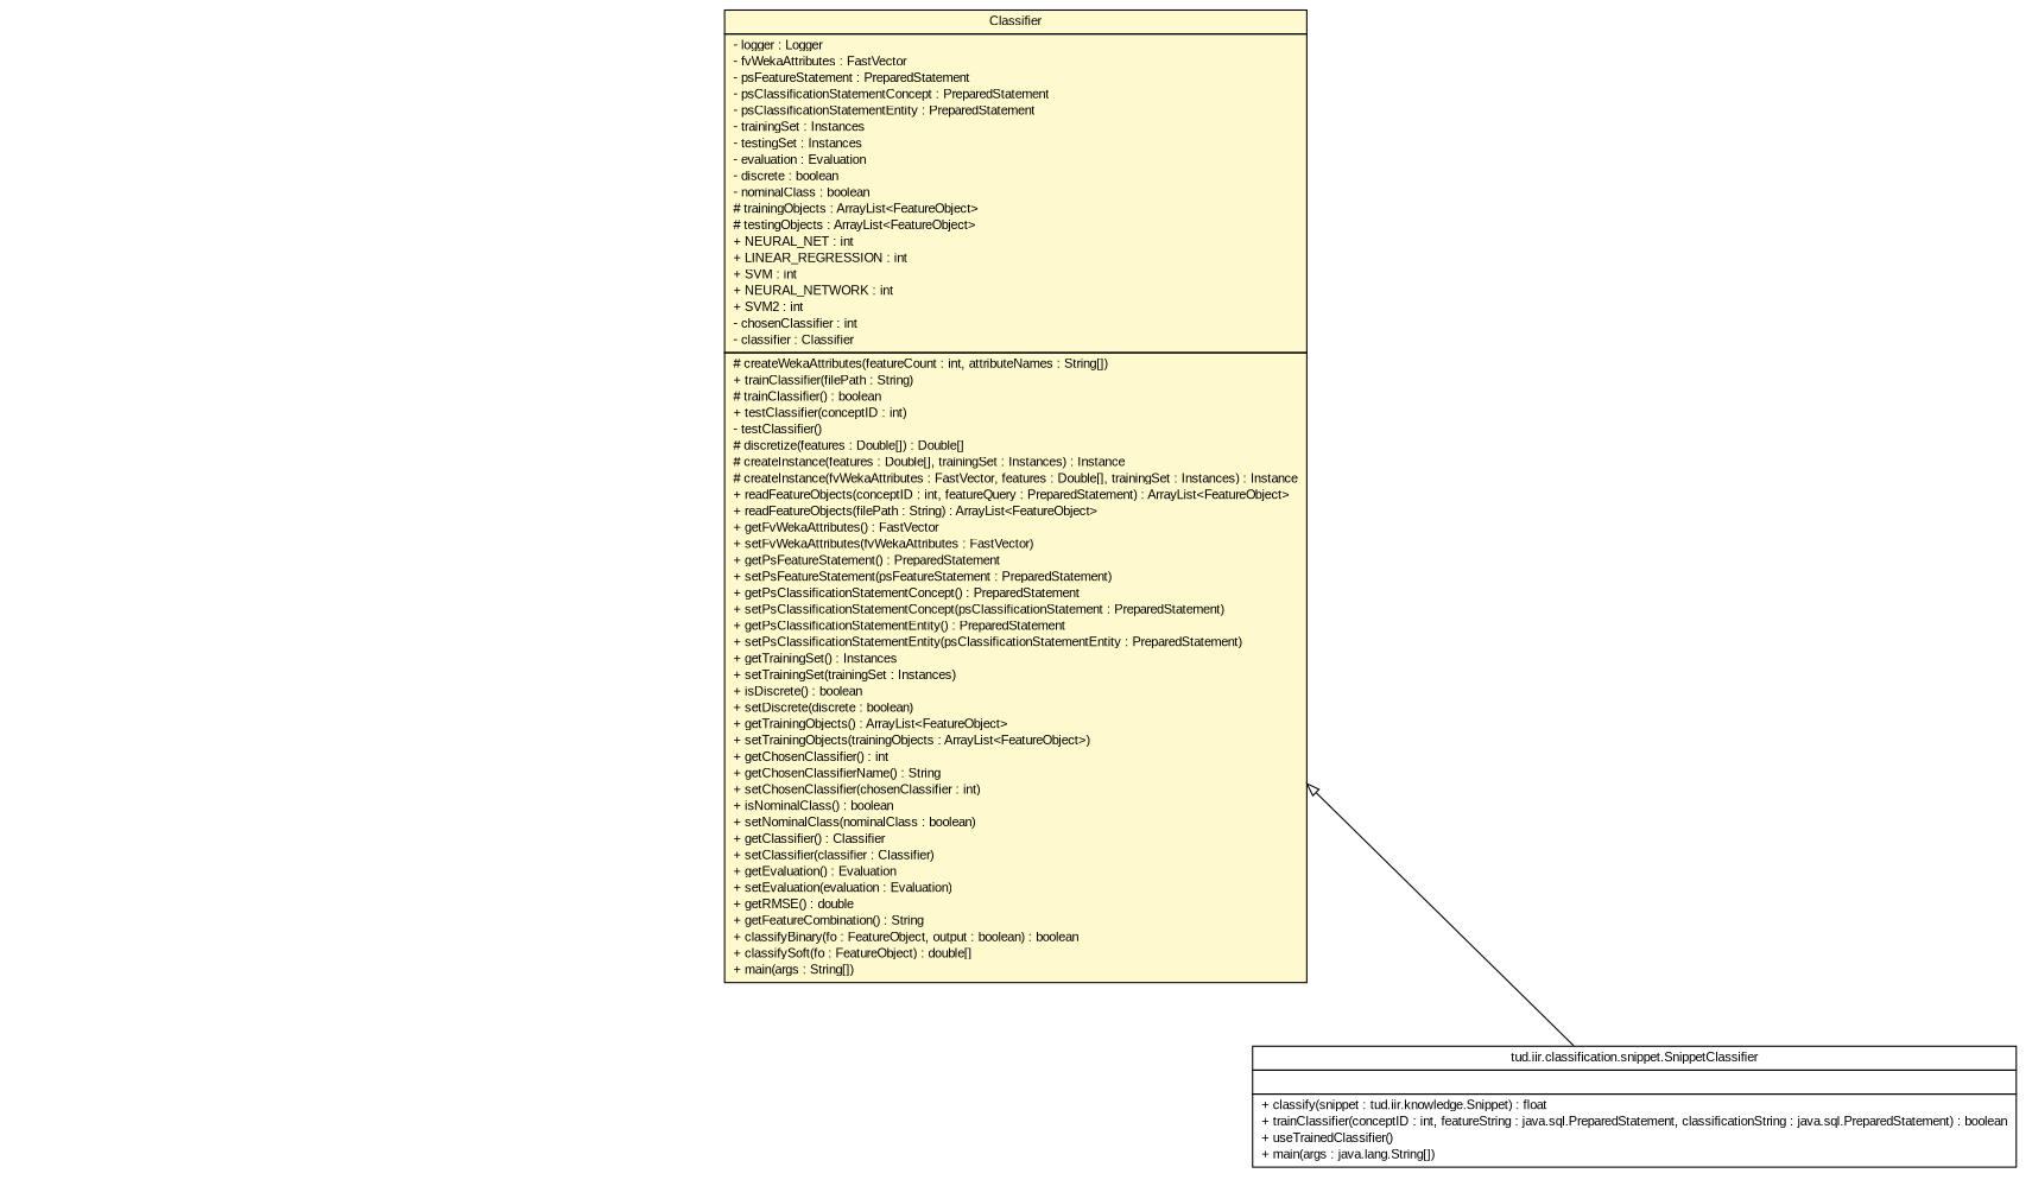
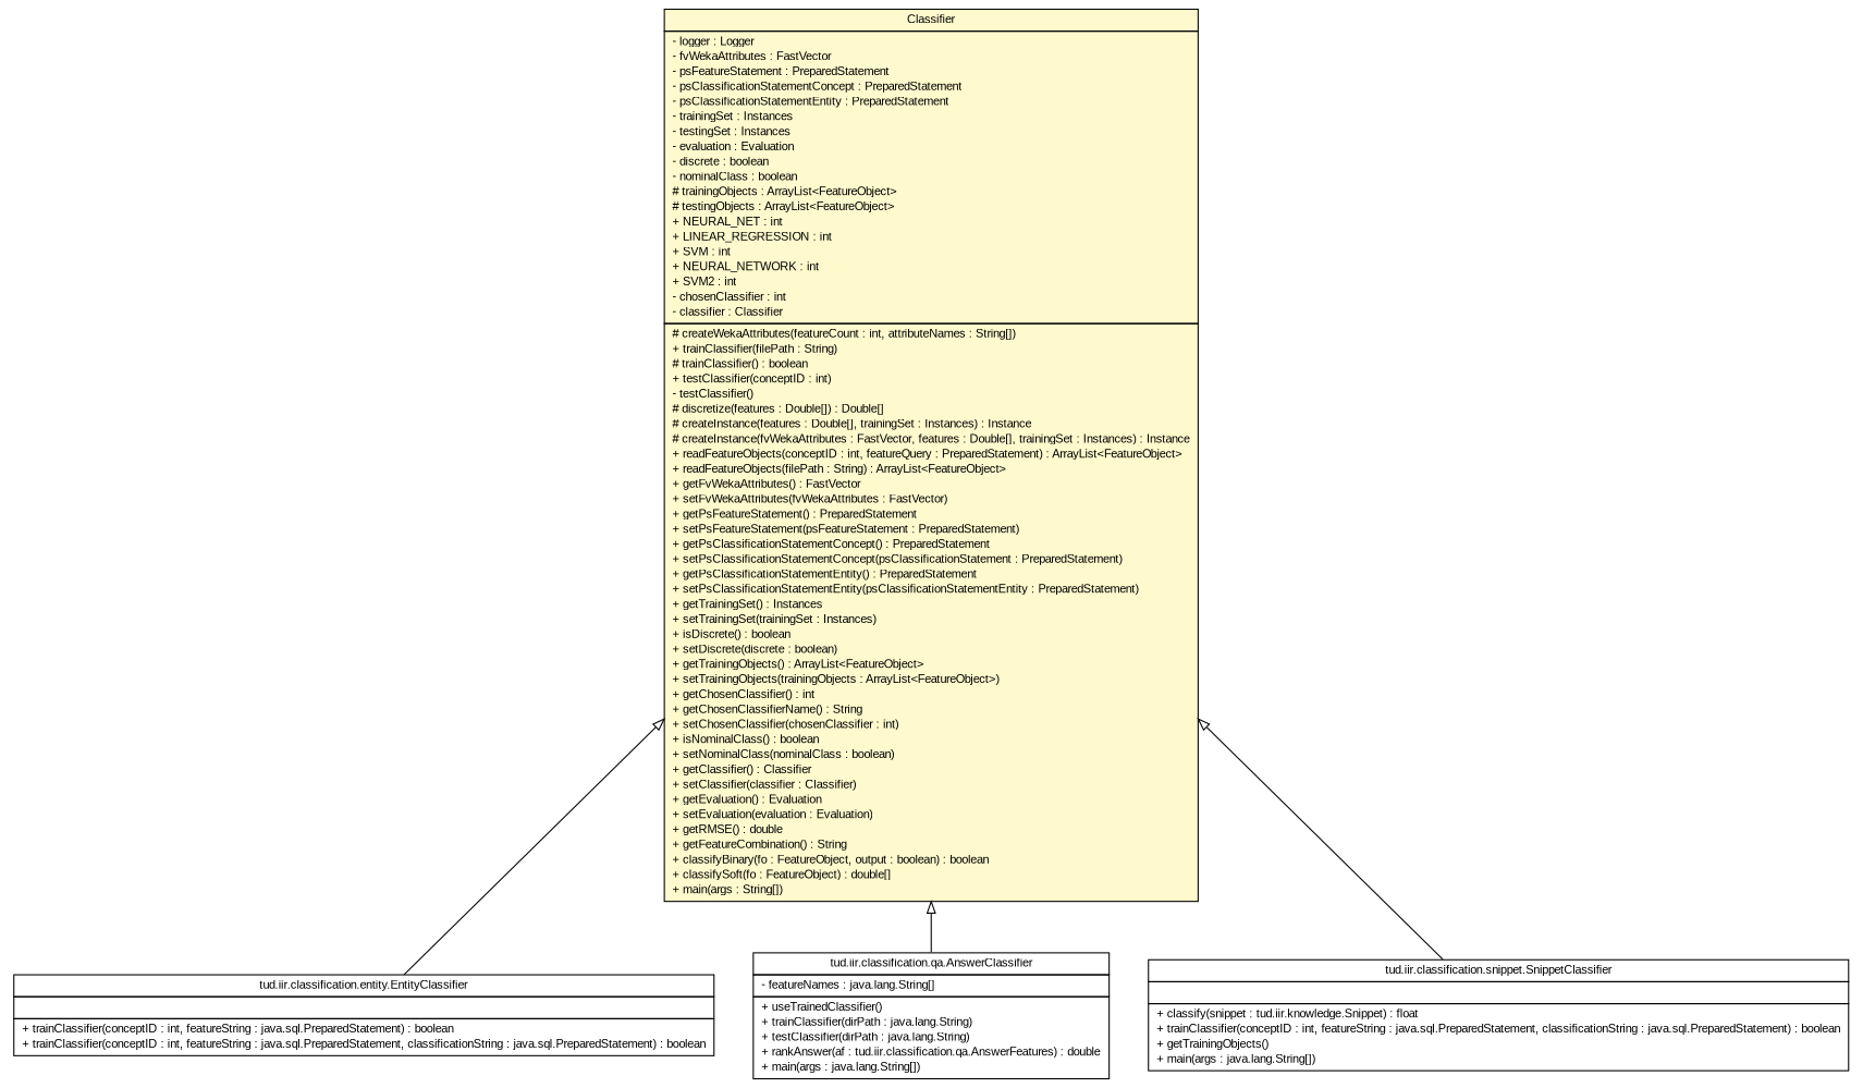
  digraph {
    nodesep=0.25
    ranksep=0.5
    node [fontcolor=black fontname=arial fontsize=10.0 shape=plaintext]
    edge [arrowtail=empty dir=back fontname=arial fontsize=10 headport=p labelfontname=arial labelfontsize=10 tailport=p]
    n1 [label=<<table title="tud.iir.classification.Classifier" border="0" cellborder="1" cellspacing="0" cellpadding="2" port="p" bgcolor="lemonChiffon" href="./Classifier.html"> 		<tr><td><table border="0" cellspacing="0" cellpadding="1"> <tr><td align="center" balign="center"> Classifier </td></tr> 		</table></td></tr> 		<tr><td><table border="0" cellspacing="0" cellpadding="1"> <tr><td align="left" balign="left"> - logger : Logger </td></tr> <tr><td align="left" balign="left"> - fvWekaAttributes : FastVector </td></tr> <tr><td align="left" balign="left"> - psFeatureStatement : PreparedStatement </td></tr> <tr><td align="left" balign="left"> - psClassificationStatementConcept : PreparedStatement </td></tr> <tr><td align="left" balign="left"> - psClassificationStatementEntity : PreparedStatement </td></tr> <tr><td align="left" balign="left"> - trainingSet : Instances </td></tr> <tr><td align="left" balign="left"> - testingSet : Instances </td></tr> <tr><td align="left" balign="left"> - evaluation : Evaluation </td></tr> <tr><td align="left" balign="left"> - discrete : boolean </td></tr> <tr><td align="left" balign="left"> - nominalClass : boolean </td></tr> <tr><td align="left" balign="left"> # trainingObjects : ArrayList&lt;FeatureObject&gt; </td></tr> <tr><td align="left" balign="left"> # testingObjects : ArrayList&lt;FeatureObject&gt; </td></tr> <tr><td align="left" balign="left"> + NEURAL_NET : int </td></tr> <tr><td align="left" balign="left"> + LINEAR_REGRESSION : int </td></tr> <tr><td align="left" balign="left"> + SVM : int </td></tr> <tr><td align="left" balign="left"> + NEURAL_NETWORK : int </td></tr> <tr><td align="left" balign="left"> + SVM2 : int </td></tr> <tr><td align="left" balign="left"> - chosenClassifier : int </td></tr> <tr><td align="left" balign="left"> - classifier : Classifier </td></tr> 		</table></td></tr> 		<tr><td><table border="0" cellspacing="0" cellpadding="1"> <tr><td align="left" balign="left"> # createWekaAttributes(featureCount : int, attributeNames : String[]) </td></tr> <tr><td align="left" balign="left"> + trainClassifier(filePath : String) </td></tr> <tr><td align="left" balign="left"> # trainClassifier() : boolean </td></tr> <tr><td align="left" balign="left"> + testClassifier(conceptID : int) </td></tr> <tr><td align="left" balign="left"> - testClassifier() </td></tr> <tr><td align="left" balign="left"> # discretize(features : Double[]) : Double[] </td></tr> <tr><td align="left" balign="left"> # createInstance(features : Double[], trainingSet : Instances) : Instance </td></tr> <tr><td align="left" balign="left"> # createInstance(fvWekaAttributes : FastVector, features : Double[], trainingSet : Instances) : Instance </td></tr> <tr><td align="left" balign="left"> + readFeatureObjects(conceptID : int, featureQuery : PreparedStatement) : ArrayList&lt;FeatureObject&gt; </td></tr> <tr><td align="left" balign="left"> + readFeatureObjects(filePath : String) : ArrayList&lt;FeatureObject&gt; </td></tr> <tr><td align="left" balign="left"> + getFvWekaAttributes() : FastVector </td></tr> <tr><td align="left" balign="left"> + setFvWekaAttributes(fvWekaAttributes : FastVector) </td></tr> <tr><td align="left" balign="left"> + getPsFeatureStatement() : PreparedStatement </td></tr> <tr><td align="left" balign="left"> + setPsFeatureStatement(psFeatureStatement : PreparedStatement) </td></tr> <tr><td align="left" balign="left"> + getPsClassificationStatementConcept() : PreparedStatement </td></tr> <tr><td align="left" balign="left"> + setPsClassificationStatementConcept(psClassificationStatement : PreparedStatement) </td></tr> <tr><td align="left" balign="left"> + getPsClassificationStatementEntity() : PreparedStatement </td></tr> <tr><td align="left" balign="left"> + setPsClassificationStatementEntity(psClassificationStatementEntity : PreparedStatement) </td></tr> <tr><td align="left" balign="left"> + getTrainingSet() : Instances </td></tr> <tr><td align="left" balign="left"> + setTrainingSet(trainingSet : Instances) </td></tr> <tr><td align="left" balign="left"> + isDiscrete() : boolean </td></tr> <tr><td align="left" balign="left"> + setDiscrete(discrete : boolean) </td></tr> <tr><td align="left" balign="left"> + getTrainingObjects() : ArrayList&lt;FeatureObject&gt; </td></tr> <tr><td align="left" balign="left"> + setTrainingObjects(trainingObjects : ArrayList&lt;FeatureObject&gt;) </td></tr> <tr><td align="left" balign="left"> + getChosenClassifier() : int </td></tr> <tr><td align="left" balign="left"> + getChosenClassifierName() : String </td></tr> <tr><td align="left" balign="left"> + setChosenClassifier(chosenClassifier : int) </td></tr> <tr><td align="left" balign="left"> + isNominalClass() : boolean </td></tr> <tr><td align="left" balign="left"> + setNominalClass(nominalClass : boolean) </td></tr> <tr><td align="left" balign="left"> + getClassifier() : Classifier </td></tr> <tr><td align="left" balign="left"> + setClassifier(classifier : Classifier) </td></tr> <tr><td align="left" balign="left"> + getEvaluation() : Evaluation </td></tr> <tr><td align="left" balign="left"> + setEvaluation(evaluation : Evaluation) </td></tr> <tr><td align="left" balign="left"> + getRMSE() : double </td></tr> <tr><td align="left" balign="left"> + getFeatureCombination() : String </td></tr> <tr><td align="left" balign="left"> + classifyBinary(fo : FeatureObject, output : boolean) : boolean </td></tr> <tr><td align="left" balign="left"> + classifySoft(fo : FeatureObject) : double[] </td></tr> <tr><td align="left" balign="left"> + main(args : String[]) </td></tr> 		</table></td></tr> 		</table>>]
-   n4 [label=<<table title="tud.iir.classification.snippet.SnippetClassifier" border="0" cellborder="1" cellspacing="0" cellpadding="2" port="p" href="./snippet/SnippetClassifier.html"> 		<tr><td><table border="0" cellspacing="0" cellpadding="1"> <tr><td align="center" balign="center"> tud.iir.classification.snippet.SnippetClassifier </td></tr> 		</table></td></tr> 		<tr><td><table border="0" cellspacing="0" cellpadding="1"> <tr><td align="left" balign="left">  </td></tr> 		</table></td></tr> 		<tr><td><table border="0" cellspacing="0" cellpadding="1"> <tr><td align="left" balign="left"> + classify(snippet : tud.iir.knowledge.Snippet) : float </td></tr> <tr><td align="left" balign="left"> + trainClassifier(conceptID : int, featureString : java.sql.PreparedStatement, classificationString : java.sql.PreparedStatement) : boolean </td></tr> <tr><td align="left" balign="left"> + useTrainedClassifier() </td></tr> <tr><td align="left" balign="left"> + main(args : java.lang.String[]) </td></tr> 		</table></td></tr> 		</table>>]
+   n2 [label=<<table title="tud.iir.classification.entity.EntityClassifier" border="0" cellborder="1" cellspacing="0" cellpadding="2" port="p" href="./entity/EntityClassifier.html"> 		<tr><td><table border="0" cellspacing="0" cellpadding="1"> <tr><td align="center" balign="center"> tud.iir.classification.entity.EntityClassifier </td></tr> 		</table></td></tr> 		<tr><td><table border="0" cellspacing="0" cellpadding="1"> <tr><td align="left" balign="left">  </td></tr> 		</table></td></tr> 		<tr><td><table border="0" cellspacing="0" cellpadding="1"> <tr><td align="left" balign="left"> + trainClassifier(conceptID : int, featureString : java.sql.PreparedStatement) : boolean </td></tr> <tr><td align="left" balign="left"> + trainClassifier(conceptID : int, featureString : java.sql.PreparedStatement, classificationString : java.sql.PreparedStatement) : boolean </td></tr> 		</table></td></tr> 		</table>>]
+   n3 [label=<<table title="tud.iir.classification.qa.AnswerClassifier" border="0" cellborder="1" cellspacing="0" cellpadding="2" port="p" href="./qa/AnswerClassifier.html"> 		<tr><td><table border="0" cellspacing="0" cellpadding="1"> <tr><td align="center" balign="center"> tud.iir.classification.qa.AnswerClassifier </td></tr> 		</table></td></tr> 		<tr><td><table border="0" cellspacing="0" cellpadding="1"> <tr><td align="left" balign="left"> - featureNames : java.lang.String[] </td></tr> 		</table></td></tr> 		<tr><td><table border="0" cellspacing="0" cellpadding="1"> <tr><td align="left" balign="left"> + useTrainedClassifier() </td></tr> <tr><td align="left" balign="left"> + trainClassifier(dirPath : java.lang.String) </td></tr> <tr><td align="left" balign="left"> + testClassifier(dirPath : java.lang.String) </td></tr> <tr><td align="left" balign="left"> + rankAnswer(af : tud.iir.classification.qa.AnswerFeatures) : double </td></tr> <tr><td align="left" balign="left"> + main(args : java.lang.String[]) </td></tr> 		</table></td></tr> 		</table>>]
+   n4 [label=<<table title="tud.iir.classification.snippet.SnippetClassifier" border="0" cellborder="1" cellspacing="0" cellpadding="2" port="p" href="./snippet/SnippetClassifier.html"> 		<tr><td><table border="0" cellspacing="0" cellpadding="1"> <tr><td align="center" balign="center"> tud.iir.classification.snippet.SnippetClassifier </td></tr> 		</table></td></tr> 		<tr><td><table border="0" cellspacing="0" cellpadding="1"> <tr><td align="left" balign="left">  </td></tr> 		</table></td></tr> 		<tr><td><table border="0" cellspacing="0" cellpadding="1"> <tr><td align="left" balign="left"> + classify(snippet : tud.iir.knowledge.Snippet) : float </td></tr> <tr><td align="left" balign="left"> + trainClassifier(conceptID : int, featureString : java.sql.PreparedStatement, classificationString : java.sql.PreparedStatement) : boolean </td></tr> <tr><td align="left" balign="left"> + getTrainingObjects() </td></tr> <tr><td align="left" balign="left"> + main(args : java.lang.String[]) </td></tr> 		</table></td></tr> 		</table>>]
+   n1 -> n2
+   n1 -> n3
    n1 -> n4
  }
